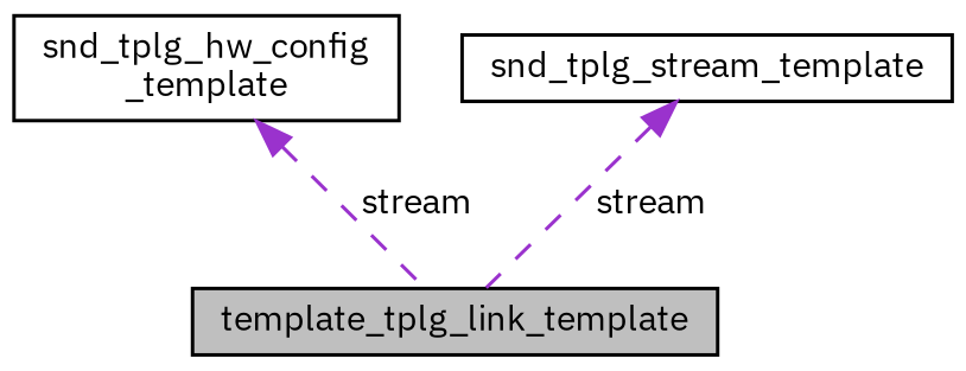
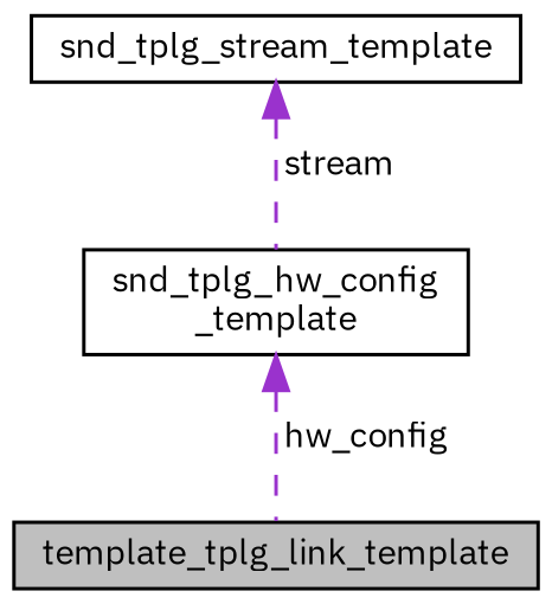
  digraph {
    fontname="IBM Plex Sans"
    node [color=black fillcolor=white fontname="IBM Plex Sans" fontsize=10 shape=record style=filled]
    edge [color=darkorchid3 dir=back fontname="IBM Plex Sans" fontsize=10 labelfontname=Helvetica labelfontsize=10 style=dashed]
    n1 [fillcolor=grey75 fontcolor=black height=0.2 label=template_tplg_link_template width=0.4]
    n2 [height=0.2 label="snd_tplg_hw_config\l_template" width=0.4]
    n3 [height=0.2 label=snd_tplg_stream_template width=0.4]
-   n2 -> n1 [label=" stream"]
-   n3 -> n1 [label=" stream"]
+   n2 -> n1 [label=" hw_config"]
+   n3 -> n2 [label=" stream"]
  }
